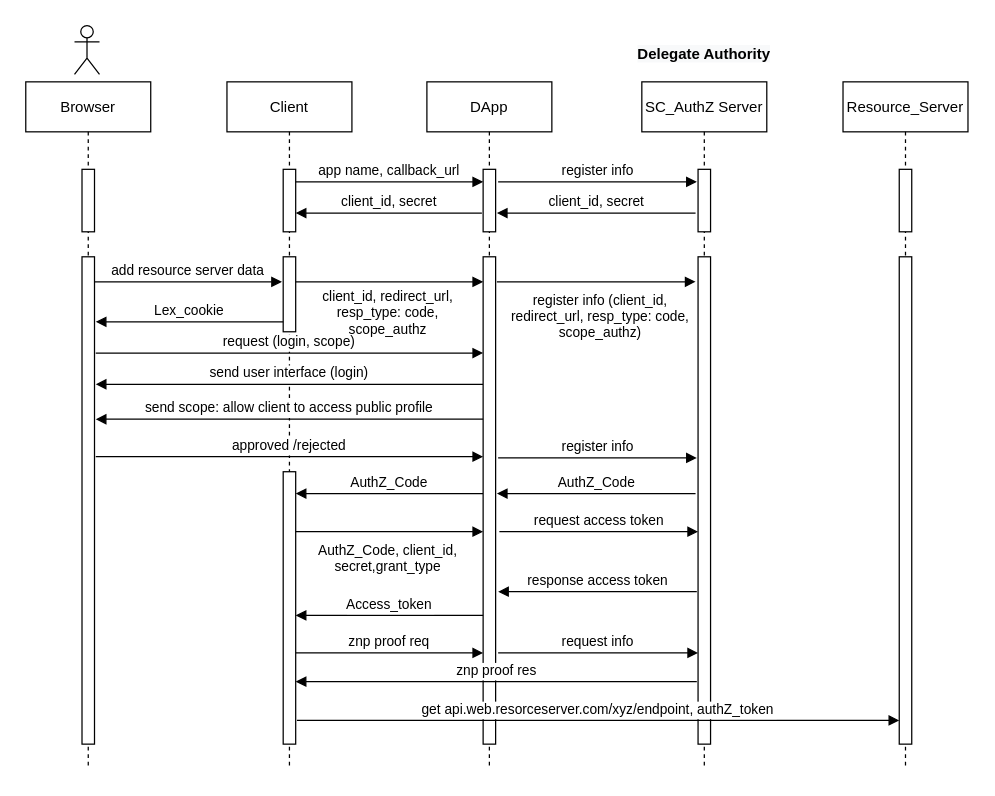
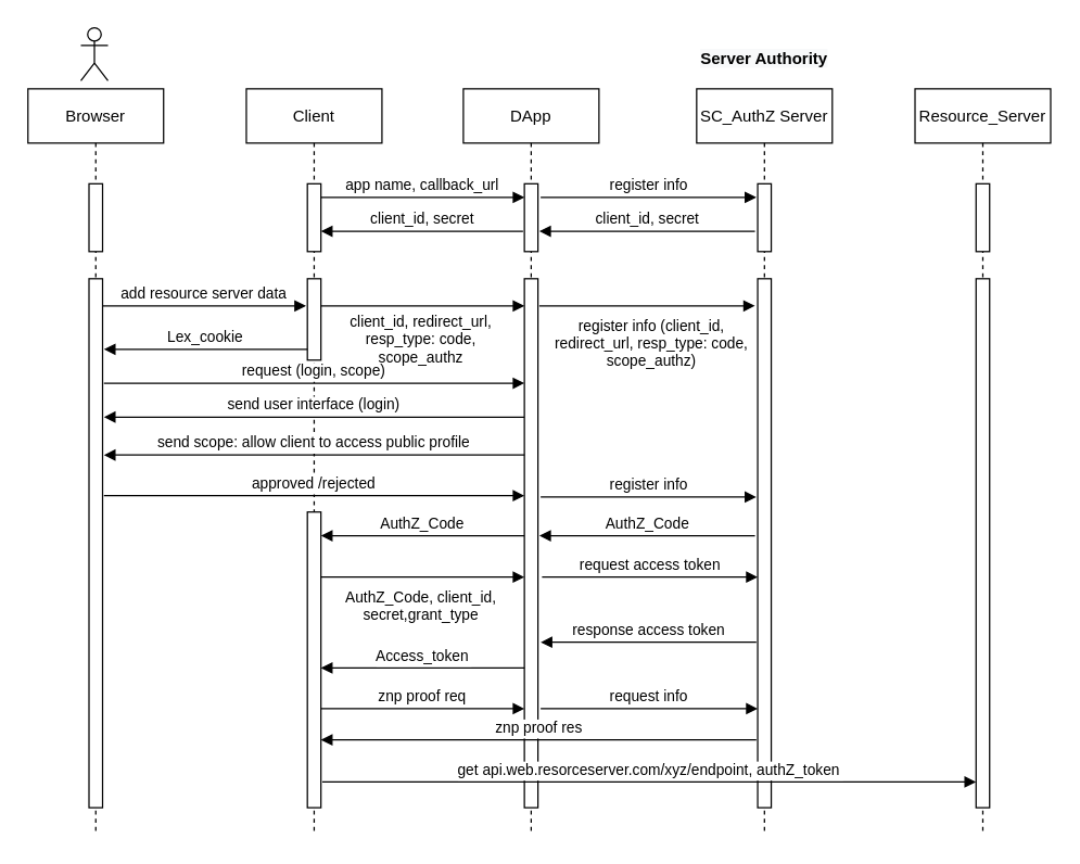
  <mxCell id="0" />
  <mxCell id="1" parent="0" />
  <mxCell id="2" value="Browser" style="shape=umlLifeline;perimeter=lifelinePerimeter;container=1;collapsible=0;recursiveResize=0;rounded=0;shadow=0;strokeWidth=1;" parent="1" vertex="1"><mxGeometry x="20" y="65" width="100" height="550" as="geometry" /></mxCell>
  <mxCell id="3" value="" style="points=[];perimeter=orthogonalPerimeter;rounded=0;shadow=0;strokeWidth=1;" parent="2" vertex="1"><mxGeometry x="45" y="70" width="10" height="50" as="geometry" /></mxCell>
  <mxCell id="4" value="" style="points=[];perimeter=orthogonalPerimeter;rounded=0;shadow=0;strokeWidth=1;" parent="2" vertex="1"><mxGeometry x="45" y="140" width="10" height="390" as="geometry" /></mxCell>
  <mxCell id="5" value="add resource server data" style="verticalAlign=bottom;endArrow=block;shadow=0;strokeWidth=1;entryX=0.1;entryY=0.059;entryDx=0;entryDy=0;entryPerimeter=0;" parent="2" edge="1"><mxGeometry relative="1" as="geometry"><mxPoint x="55.0" y="160" as="sourcePoint" /><mxPoint x="205.0" y="160.03" as="targetPoint" /></mxGeometry></mxCell>
  <mxCell id="6" value="Client" style="shape=umlLifeline;perimeter=lifelinePerimeter;container=1;collapsible=0;recursiveResize=0;rounded=0;shadow=0;strokeWidth=1;" parent="1" vertex="1"><mxGeometry x="181" y="65" width="100" height="550" as="geometry" /></mxCell>
  <mxCell id="7" value="" style="points=[];perimeter=orthogonalPerimeter;rounded=0;shadow=0;strokeWidth=1;" parent="6" vertex="1"><mxGeometry x="45" y="70" width="10" height="50" as="geometry" /></mxCell>
  <mxCell id="8" value="app name, callback_url" style="verticalAlign=bottom;endArrow=block;shadow=0;strokeWidth=1;entryX=0.1;entryY=0.059;entryDx=0;entryDy=0;entryPerimeter=0;" parent="6" edge="1"><mxGeometry relative="1" as="geometry"><mxPoint x="55" y="80" as="sourcePoint" /><mxPoint x="205" y="80.03" as="targetPoint" /></mxGeometry></mxCell>
  <mxCell id="9" value="" style="points=[];perimeter=orthogonalPerimeter;rounded=0;shadow=0;strokeWidth=1;" parent="6" vertex="1"><mxGeometry x="45" y="140" width="10" height="60" as="geometry" /></mxCell>
  <mxCell id="10" value="send user interface (login)" style="verticalAlign=bottom;endArrow=none;shadow=0;strokeWidth=1;startArrow=block;startFill=1;endFill=0;" parent="6" edge="1"><mxGeometry relative="1" as="geometry"><mxPoint x="-105" y="242" as="sourcePoint" /><mxPoint x="205" y="242" as="targetPoint" /></mxGeometry></mxCell>
  <mxCell id="11" value="AuthZ_Code" style="verticalAlign=bottom;endArrow=none;shadow=0;strokeWidth=1;startArrow=block;startFill=1;endFill=0;" parent="6" edge="1"><mxGeometry relative="1" as="geometry"><mxPoint x="55" y="329.5" as="sourcePoint" /><mxPoint x="205" y="329.5" as="targetPoint" /></mxGeometry></mxCell>
  <mxCell id="12" value="znp proof req " style="verticalAlign=bottom;endArrow=block;shadow=0;strokeWidth=1;startArrow=none;startFill=0;endFill=1;" parent="6" edge="1"><mxGeometry relative="1" as="geometry"><mxPoint x="55" y="457" as="sourcePoint" /><mxPoint x="205" y="457" as="targetPoint" /></mxGeometry></mxCell>
  <mxCell id="13" value="Lex_cookie" style="verticalAlign=bottom;endArrow=none;shadow=0;strokeWidth=1;startArrow=block;startFill=1;endFill=0;" edge="1" parent="6"><mxGeometry relative="1" as="geometry"><mxPoint x="-105" y="192" as="sourcePoint" /><mxPoint x="45" y="192" as="targetPoint" /></mxGeometry></mxCell>
  <mxCell id="14" value="" style="points=[];perimeter=orthogonalPerimeter;rounded=0;shadow=0;strokeWidth=1;" vertex="1" parent="6"><mxGeometry x="45" y="312" width="10" height="218" as="geometry" /></mxCell>
  <mxCell id="15" value="SC_AuthZ Server" style="shape=umlLifeline;perimeter=lifelinePerimeter;container=1;collapsible=0;recursiveResize=0;rounded=0;shadow=0;strokeWidth=1;" parent="1" vertex="1"><mxGeometry x="513" y="65" width="100" height="550" as="geometry" /></mxCell>
  <mxCell id="16" value="" style="points=[];perimeter=orthogonalPerimeter;rounded=0;shadow=0;strokeWidth=1;" parent="15" vertex="1"><mxGeometry x="45" y="70" width="10" height="50" as="geometry" /></mxCell>
  <mxCell id="17" value="" style="points=[];perimeter=orthogonalPerimeter;rounded=0;shadow=0;strokeWidth=1;" parent="15" vertex="1"><mxGeometry x="45" y="140" width="10" height="390" as="geometry" /></mxCell>
  <mxCell id="18" value="register info" style="verticalAlign=bottom;endArrow=block;shadow=0;strokeWidth=1;" parent="15" edge="1"><mxGeometry relative="1" as="geometry"><mxPoint x="-115" y="80" as="sourcePoint" /><mxPoint x="44" y="80" as="targetPoint" /></mxGeometry></mxCell>
  <mxCell id="19" value="AuthZ_Code" style="verticalAlign=bottom;endArrow=none;shadow=0;strokeWidth=1;startArrow=block;startFill=1;endFill=0;" parent="15" edge="1"><mxGeometry relative="1" as="geometry"><mxPoint x="-116" y="329.5" as="sourcePoint" /><mxPoint x="43" y="329.5" as="targetPoint" /></mxGeometry></mxCell>
  <mxCell id="20" value="request access token" style="verticalAlign=bottom;endArrow=block;shadow=0;strokeWidth=1;" parent="15" edge="1"><mxGeometry relative="1" as="geometry"><mxPoint x="-114" y="360" as="sourcePoint" /><mxPoint x="45" y="360" as="targetPoint" /></mxGeometry></mxCell>
  <mxCell id="21" value="request info" style="verticalAlign=bottom;endArrow=block;shadow=0;strokeWidth=1;startArrow=none;startFill=0;endFill=1;" parent="15" edge="1"><mxGeometry relative="1" as="geometry"><mxPoint x="-115" y="457" as="sourcePoint" /><mxPoint x="45" y="457" as="targetPoint" /></mxGeometry></mxCell>
  <mxCell id="22" value="Resource_Server" style="shape=umlLifeline;perimeter=lifelinePerimeter;container=1;collapsible=0;recursiveResize=0;rounded=0;shadow=0;strokeWidth=1;" parent="1" vertex="1"><mxGeometry x="674" y="65" width="100" height="550" as="geometry" /></mxCell>
  <mxCell id="23" value="" style="points=[];perimeter=orthogonalPerimeter;rounded=0;shadow=0;strokeWidth=1;" parent="22" vertex="1"><mxGeometry x="45" y="70" width="10" height="50" as="geometry" /></mxCell>
  <mxCell id="24" value="" style="points=[];perimeter=orthogonalPerimeter;rounded=0;shadow=0;strokeWidth=1;" parent="22" vertex="1"><mxGeometry x="45" y="140" width="10" height="390" as="geometry" /></mxCell>
- <mxCell id="25" value="&lt;span style=&quot;color: rgb(0, 0, 0); font-family: helvetica; font-size: 12px; font-style: normal; letter-spacing: normal; text-indent: 0px; text-transform: none; word-spacing: 0px; background-color: rgb(248, 249, 250); display: inline; float: none;&quot;&gt;Delegate Authority&lt;/span&gt;" style="text;whiteSpace=wrap;html=1;fontStyle=1;align=center;" parent="1" vertex="1"><mxGeometry x="503" y="29" width="120" height="30" as="geometry" /></mxCell>
+ <mxCell id="25" value="&lt;span style=&quot;color: rgb(0, 0, 0); font-family: helvetica; font-size: 12px; font-style: normal; letter-spacing: normal; text-indent: 0px; text-transform: none; word-spacing: 0px; background-color: rgb(248, 249, 250); display: inline; float: none;&quot;&gt;Server Authority&lt;/span&gt;" style="text;whiteSpace=wrap;html=1;fontStyle=1;align=center;" parent="1" vertex="1"><mxGeometry x="503" y="29" width="120" height="30" as="geometry" /></mxCell>
  <mxCell id="26" value="" style="shape=umlActor;verticalLabelPosition=bottom;verticalAlign=top;html=1;outlineConnect=0;fillColor=none;" parent="1" vertex="1"><mxGeometry x="59" y="20" width="20" height="39" as="geometry" /></mxCell>
  <mxCell id="27" value="client_id, secret" style="verticalAlign=bottom;endArrow=none;shadow=0;strokeWidth=1;entryX=0.1;entryY=0.059;entryDx=0;entryDy=0;entryPerimeter=0;endFill=0;startArrow=block;startFill=1;" parent="1" edge="1"><mxGeometry relative="1" as="geometry"><mxPoint x="236" y="170" as="sourcePoint" /><mxPoint x="385" y="170.03" as="targetPoint" /></mxGeometry></mxCell>
  <mxCell id="28" value="DApp" style="shape=umlLifeline;perimeter=lifelinePerimeter;container=1;collapsible=0;recursiveResize=0;rounded=0;shadow=0;strokeWidth=1;" parent="1" vertex="1"><mxGeometry x="341" y="65" width="100" height="550" as="geometry" /></mxCell>
  <mxCell id="29" value="" style="points=[];perimeter=orthogonalPerimeter;rounded=0;shadow=0;strokeWidth=1;" parent="28" vertex="1"><mxGeometry x="45" y="70" width="10" height="50" as="geometry" /></mxCell>
  <mxCell id="30" value="" style="points=[];perimeter=orthogonalPerimeter;rounded=0;shadow=0;strokeWidth=1;" parent="28" vertex="1"><mxGeometry x="45" y="140" width="10" height="390" as="geometry" /></mxCell>
  <mxCell id="31" value="Access_token" style="verticalAlign=bottom;endArrow=none;shadow=0;strokeWidth=1;startArrow=block;startFill=1;endFill=0;" parent="28" edge="1"><mxGeometry relative="1" as="geometry"><mxPoint x="-105" y="427" as="sourcePoint" /><mxPoint x="45" y="427" as="targetPoint" /></mxGeometry></mxCell>
  <mxCell id="32" value="znp proof res " style="verticalAlign=bottom;endArrow=none;shadow=0;strokeWidth=1;startArrow=block;startFill=1;endFill=0;" edge="1" parent="28"><mxGeometry relative="1" as="geometry"><mxPoint x="-105" y="480" as="sourcePoint" /><mxPoint x="216" y="480" as="targetPoint" /></mxGeometry></mxCell>
  <mxCell id="33" value="client_id, secret" style="verticalAlign=bottom;endArrow=none;shadow=0;strokeWidth=1;startArrow=block;startFill=1;endFill=0;" parent="1" edge="1"><mxGeometry relative="1" as="geometry"><mxPoint x="397" y="170" as="sourcePoint" /><mxPoint x="556" y="170" as="targetPoint" /></mxGeometry></mxCell>
  <mxCell id="34" value="client_id, redirect_url,&#10;resp_type: code,&#10;scope_authz&#10;" style="verticalAlign=bottom;endArrow=block;shadow=0;strokeWidth=1;entryX=0.1;entryY=0.059;entryDx=0;entryDy=0;entryPerimeter=0;" parent="1" edge="1"><mxGeometry x="-0.013" y="-60" relative="1" as="geometry"><mxPoint x="236" y="225" as="sourcePoint" /><mxPoint x="386" y="225.03" as="targetPoint" /><mxPoint as="offset" /></mxGeometry></mxCell>
  <mxCell id="35" value="register info (client_id,&#10;redirect_url, resp_type: code,&#10;scope_authz)" style="verticalAlign=bottom;endArrow=block;shadow=0;strokeWidth=1;" parent="1" edge="1"><mxGeometry x="0.044" y="-50" relative="1" as="geometry"><mxPoint x="397" y="225" as="sourcePoint" /><mxPoint x="556" y="225" as="targetPoint" /><mxPoint as="offset" /></mxGeometry></mxCell>
  <mxCell id="36" value="send scope: allow client to access public profile" style="verticalAlign=bottom;endArrow=none;shadow=0;strokeWidth=1;startArrow=block;startFill=1;endFill=0;" parent="1" edge="1"><mxGeometry relative="1" as="geometry"><mxPoint x="76" y="335" as="sourcePoint" /><mxPoint x="386" y="335" as="targetPoint" /></mxGeometry></mxCell>
  <mxCell id="37" value="approved /rejected" style="verticalAlign=bottom;endArrow=block;shadow=0;strokeWidth=1;startArrow=none;startFill=0;endFill=1;" parent="1" edge="1"><mxGeometry relative="1" as="geometry"><mxPoint x="76" y="365" as="sourcePoint" /><mxPoint x="386" y="365" as="targetPoint" /></mxGeometry></mxCell>
  <mxCell id="38" value="register info" style="verticalAlign=bottom;endArrow=block;shadow=0;strokeWidth=1;" parent="1" edge="1"><mxGeometry relative="1" as="geometry"><mxPoint x="398" y="366" as="sourcePoint" /><mxPoint x="557" y="366" as="targetPoint" /></mxGeometry></mxCell>
  <mxCell id="39" value="AuthZ_Code, client_id,&#10;secret,grant_type&#10;" style="verticalAlign=bottom;endArrow=block;shadow=0;strokeWidth=1;startArrow=none;startFill=0;endFill=1;" parent="1" edge="1"><mxGeometry x="-0.013" y="-50" relative="1" as="geometry"><mxPoint x="236" y="425" as="sourcePoint" /><mxPoint x="386" y="425" as="targetPoint" /><mxPoint as="offset" /></mxGeometry></mxCell>
  <mxCell id="40" value="response access token" style="verticalAlign=bottom;endArrow=none;shadow=0;strokeWidth=1;startArrow=block;startFill=1;endFill=0;" parent="1" edge="1"><mxGeometry relative="1" as="geometry"><mxPoint x="398" y="473" as="sourcePoint" /><mxPoint x="557" y="473" as="targetPoint" /></mxGeometry></mxCell>
  <mxCell id="41" value="get api.web.resorceserver.com/xyz/endpoint, authZ_token" style="verticalAlign=bottom;endArrow=block;shadow=0;strokeWidth=1;startArrow=none;startFill=0;endFill=1;" parent="1" edge="1"><mxGeometry relative="1" as="geometry"><mxPoint x="237" y="576" as="sourcePoint" /><mxPoint x="719" y="576" as="targetPoint" /></mxGeometry></mxCell>
  <mxCell id="42" value="request (login, scope)" style="verticalAlign=bottom;endArrow=block;shadow=0;strokeWidth=1;startArrow=none;startFill=0;endFill=1;" edge="1" parent="1"><mxGeometry relative="1" as="geometry"><mxPoint x="76" y="282" as="sourcePoint" /><mxPoint x="386" y="282" as="targetPoint" /></mxGeometry></mxCell>
